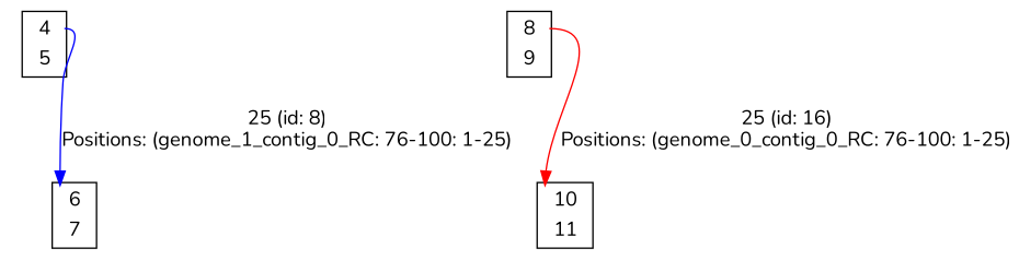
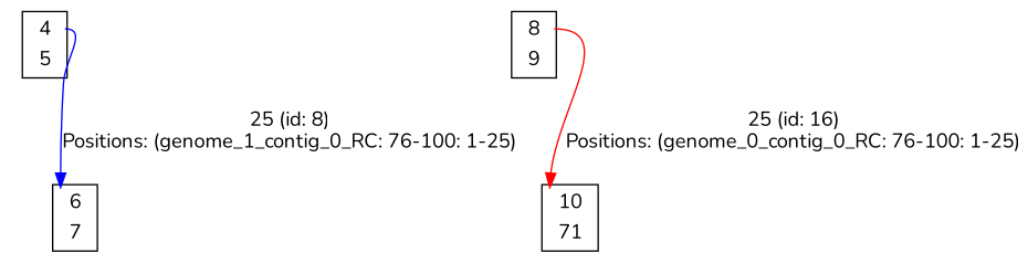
  digraph {
    fontname=Nunito
    node [color=black fillcolor=white fontname=Nunito shape=plaintext style=filled]
    edge [fontname=Nunito]
    n1 [label=<<TABLE bgcolor = "white"> <TR><TD BORDER = "0" PORT = "port_0x125ebc0_in"></TD><TD BORDER = "0" PORT = "port_">4</TD><TD BORDER = "0" PORT = "port_0x125ebc0_out"></TD></TR> <TR><TD BORDER = "0" PORT = "port_0x125ec00_out"></TD><TD BORDER = "0" PORT = "port_">5</TD><TD BORDER = "0" PORT = "port_0x125ec00_in"></TD></TR> </TABLE>>]
    n2 [label=<<TABLE bgcolor = "white"> <TR><TD BORDER = "0" PORT = "port_0x12724d0_in"></TD><TD BORDER = "0" PORT = "port_">6</TD><TD BORDER = "0" PORT = "port_0x12724d0_out"></TD></TR> <TR><TD BORDER = "0" PORT = "port_0x126e290_out"></TD><TD BORDER = "0" PORT = "port_">7</TD><TD BORDER = "0" PORT = "port_0x126e290_in"></TD></TR> </TABLE>>]
    n3 [label=<<TABLE bgcolor = "white"> <TR><TD BORDER = "0" PORT = "port_0x125e9d0_in"></TD><TD BORDER = "0" PORT = "port_">8</TD><TD BORDER = "0" PORT = "port_0x125e9d0_out"></TD></TR> <TR><TD BORDER = "0" PORT = "port_0x125e990_out"></TD><TD BORDER = "0" PORT = "port_">9</TD><TD BORDER = "0" PORT = "port_0x125e990_in"></TD></TR> </TABLE>>]
-   n4 [label=<<TABLE bgcolor = "white"> <TR><TD BORDER = "0" PORT = "port_0x125ea50_in"></TD><TD BORDER = "0" PORT = "port_">10</TD><TD BORDER = "0" PORT = "port_0x125ea50_out"></TD></TR> <TR><TD BORDER = "0" PORT = "port_0x1263c60_out"></TD><TD BORDER = "0" PORT = "port_">11</TD><TD BORDER = "0" PORT = "port_0x1263c60_in"></TD></TR> </TABLE>>]
+   n4 [label=<<TABLE bgcolor = "white"> <TR><TD BORDER = "0" PORT = "port_0x125ea50_in"></TD><TD BORDER = "0" PORT = "port_">10</TD><TD BORDER = "0" PORT = "port_0x125ea50_out"></TD></TR> <TR><TD BORDER = "0" PORT = "port_0x1263c60_out"></TD><TD BORDER = "0" PORT = "port_">71</TD><TD BORDER = "0" PORT = "port_0x1263c60_in"></TD></TR> </TABLE>>]
    n1 -> n2 [color=blue headport=port_0x12724d0_in label="25 (id: 8)\nPositions: (genome_1_contig_0_RC: 76-100: 1-25)\n" tailport=port_0x125ebc0_out]
    n3 -> n4 [color=red headport=port_0x125ea50_in label="25 (id: 16)\nPositions: (genome_0_contig_0_RC: 76-100: 1-25)\n" tailport=port_0x125e9d0_out]
  }
